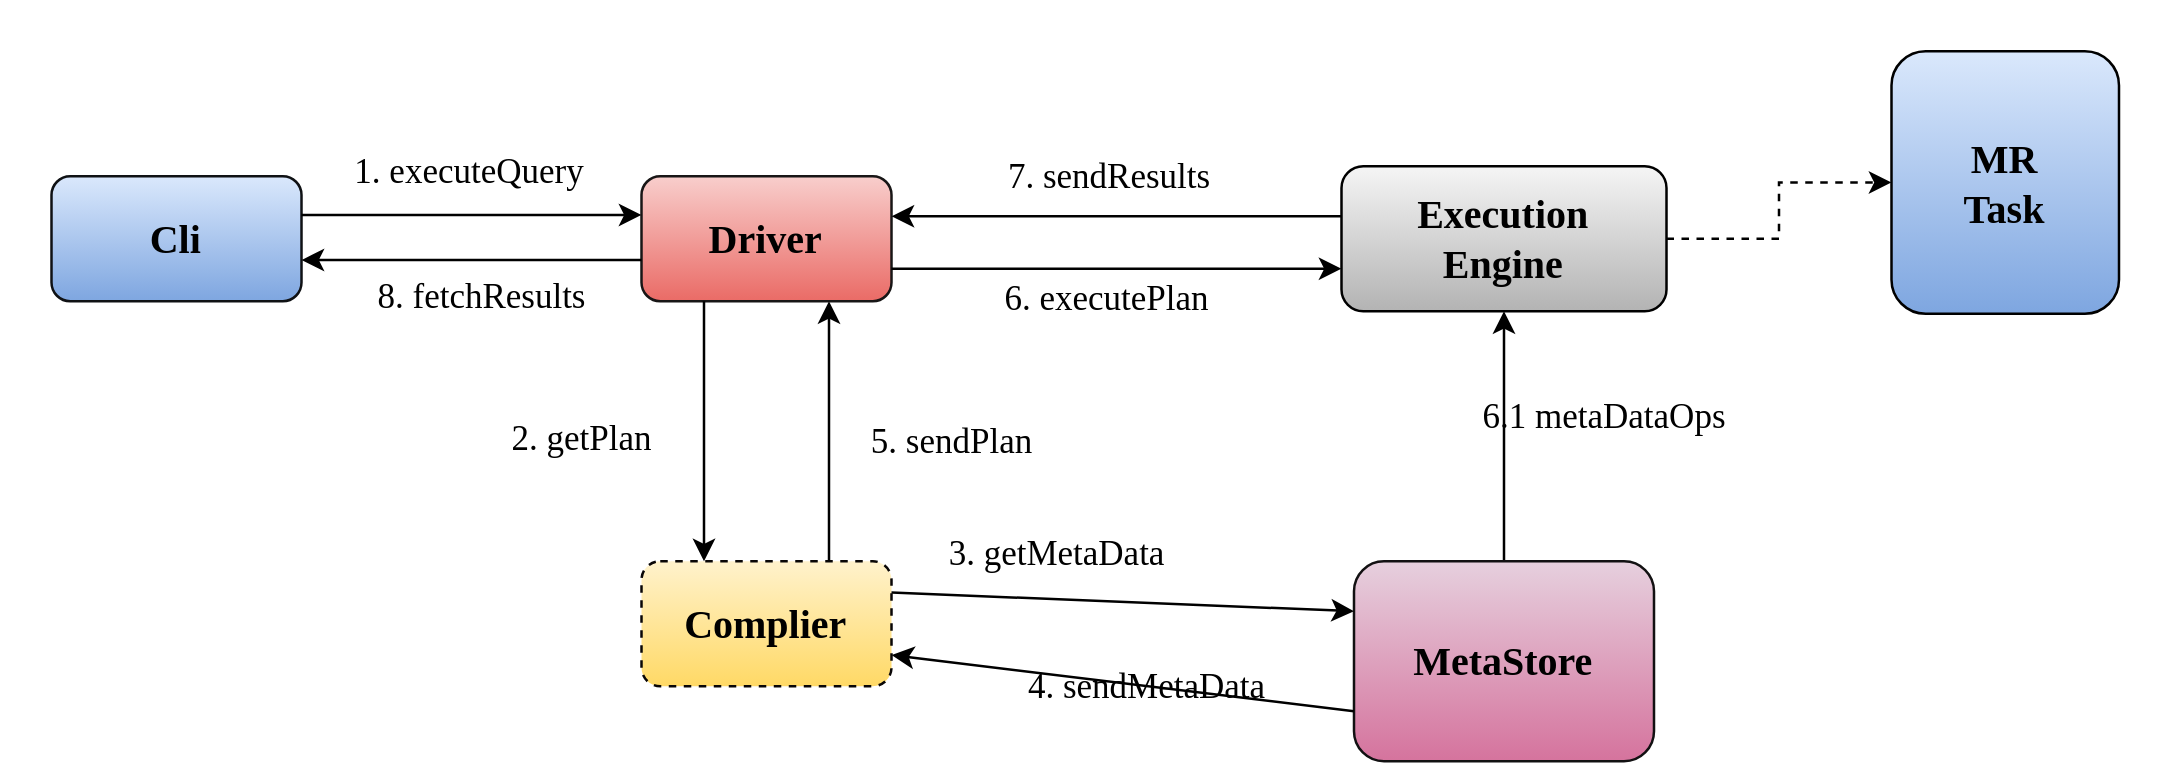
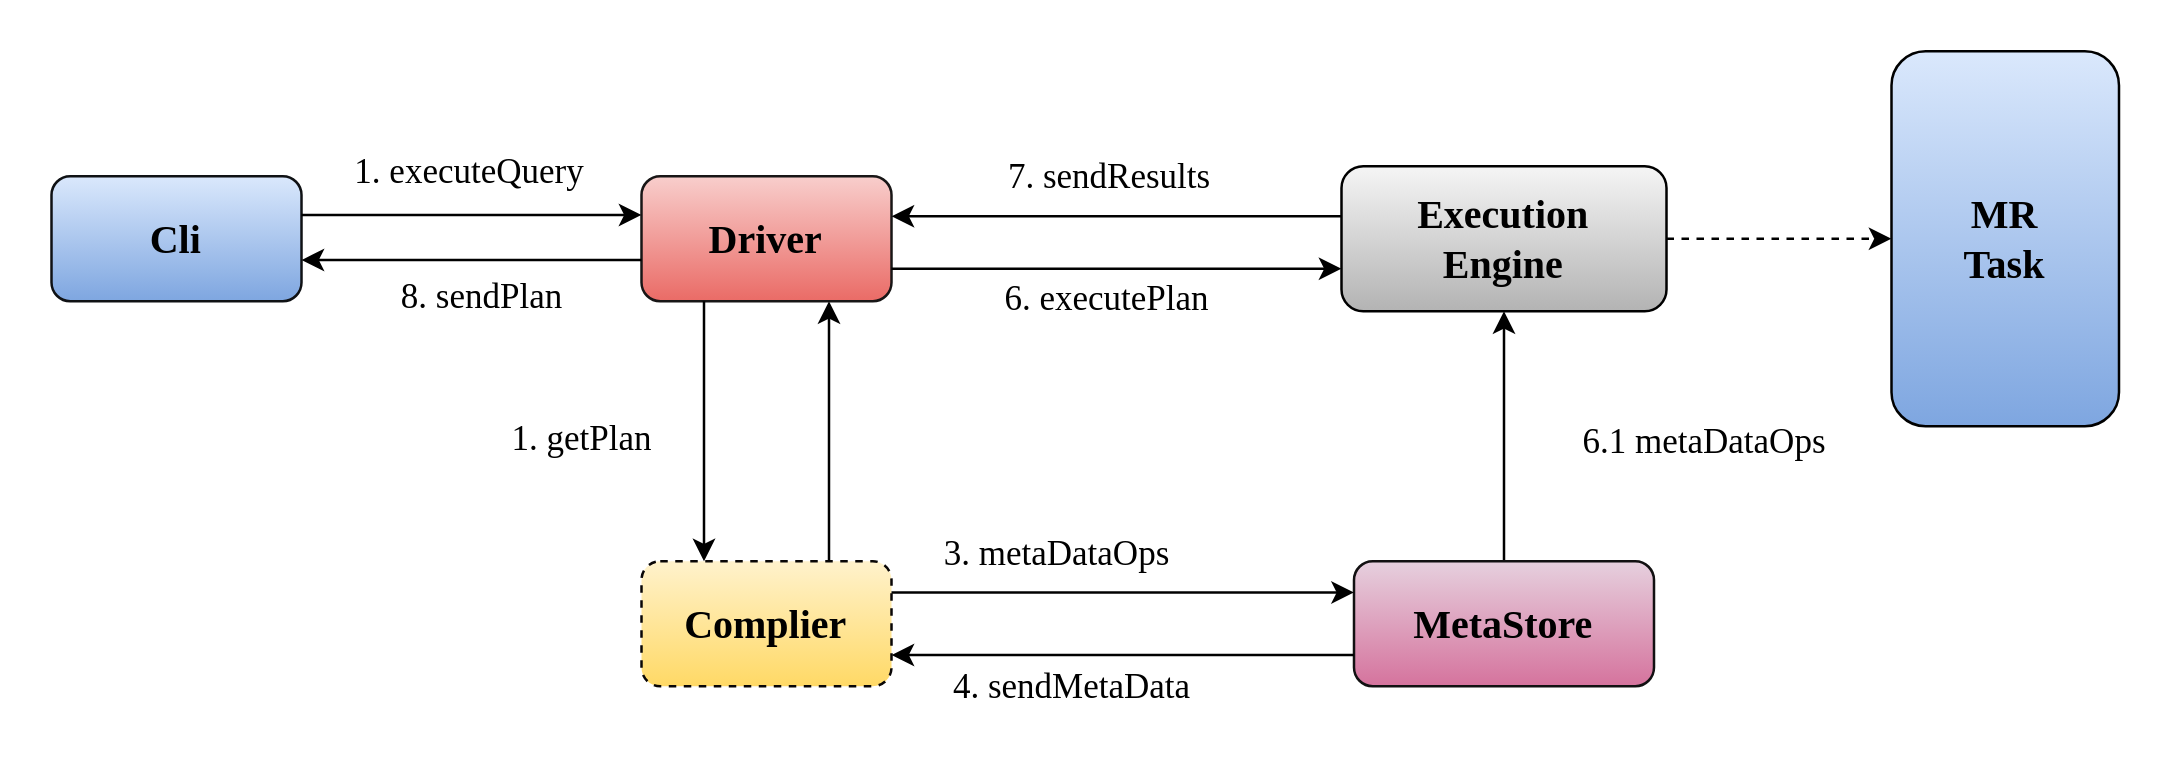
  <mxCell id="0" />
  <mxCell id="1" parent="0" />
  <mxCell id="2" value="&lt;font style=&quot;font-size: 16px;&quot; face=&quot;Verdana&quot;&gt;&lt;b&gt;Cli&lt;/b&gt;&lt;/font&gt;" style="rounded=1;whiteSpace=wrap;html=1;fillColor=#dae8fc;gradientColor=#7ea6e0;strokeColor=#0f1114;" vertex="1" parent="1"><mxGeometry x="20" y="70" width="100" height="50" as="geometry" /></mxCell>
  <mxCell id="3" value="&lt;font style=&quot;font-size: 16px;&quot; face=&quot;Verdana&quot;&gt;&lt;b&gt;Driver&lt;br&gt;&lt;/b&gt;&lt;/font&gt;" style="rounded=1;whiteSpace=wrap;html=1;fillColor=#f8cecc;gradientColor=#ea6b66;strokeColor=#181616;" vertex="1" parent="1"><mxGeometry x="256" y="70" width="100" height="50" as="geometry" /></mxCell>
  <mxCell id="4" value="&lt;font style=&quot;font-size: 16px;&quot; face=&quot;Verdana&quot;&gt;&lt;b&gt;Complier&lt;br&gt;&lt;/b&gt;&lt;/font&gt;" style="rounded=1;whiteSpace=wrap;html=1;fillColor=#fff2cc;gradientColor=#ffd966;strokeColor=#090606;dashed=1;" vertex="1" parent="1"><mxGeometry x="256" y="224" width="100" height="50" as="geometry" /></mxCell>
  <mxCell id="5" value="" style="endArrow=classic;html=1;rounded=0;exitX=0.25;exitY=1;exitDx=0;exitDy=0;entryX=0.25;entryY=0;entryDx=0;entryDy=0;" edge="1" parent="1" source="3" target="4"><mxGeometry width="50" height="50" relative="1" as="geometry"><mxPoint x="426" y="150" as="sourcePoint" /><mxPoint x="476" y="100" as="targetPoint" /></mxGeometry></mxCell>
  <mxCell id="6" value="" style="endArrow=classic;html=1;rounded=0;exitX=0.75;exitY=0;exitDx=0;exitDy=0;entryX=0.75;entryY=1;entryDx=0;entryDy=0;" edge="1" parent="1" source="4" target="3"><mxGeometry width="50" height="50" relative="1" as="geometry"><mxPoint x="426" y="150" as="sourcePoint" /><mxPoint x="476" y="100" as="targetPoint" /></mxGeometry></mxCell>
- <mxCell id="7" value="&lt;font style=&quot;font-size: 14px;&quot; face=&quot;Verdana&quot;&gt;2. getPlan&lt;/font&gt;" style="text;html=1;align=center;verticalAlign=middle;resizable=0;points=[];autosize=1;strokeColor=none;fillColor=none;" vertex="1" parent="1"><mxGeometry x="187" y="161" width="90" height="30" as="geometry" /></mxCell>
+ <mxCell id="7" value="&lt;font style=&quot;font-size: 14px;&quot; face=&quot;Verdana&quot;&gt;1. getPlan&lt;/font&gt;" style="text;html=1;align=center;verticalAlign=middle;resizable=0;points=[];autosize=1;strokeColor=none;fillColor=none;" vertex="1" parent="1"><mxGeometry x="187" y="161" width="90" height="30" as="geometry" /></mxCell>
  <mxCell id="8" style="edgeStyle=orthogonalEdgeStyle;rounded=0;orthogonalLoop=1;jettySize=auto;html=1;exitX=0.5;exitY=0;exitDx=0;exitDy=0;entryX=0.5;entryY=1;entryDx=0;entryDy=0;" edge="1" parent="1" source="9" target="20"><mxGeometry relative="1" as="geometry"><mxPoint x="536" y="146" as="targetPoint" /></mxGeometry></mxCell>
- <mxCell id="9" value="&lt;font style=&quot;font-size: 16px;&quot; face=&quot;Verdana&quot;&gt;&lt;b&gt;MetaStore&lt;br&gt;&lt;/b&gt;&lt;/font&gt;" style="rounded=1;whiteSpace=wrap;html=1;fillColor=#e6d0de;gradientColor=#d5739d;strokeColor=#121112;" vertex="1" parent="1"><mxGeometry x="541" y="224" width="120" height="80" as="geometry" /></mxCell>
+ <mxCell id="9" value="&lt;font style=&quot;font-size: 16px;&quot; face=&quot;Verdana&quot;&gt;&lt;b&gt;MetaStore&lt;br&gt;&lt;/b&gt;&lt;/font&gt;" style="rounded=1;whiteSpace=wrap;html=1;fillColor=#e6d0de;gradientColor=#d5739d;strokeColor=#121112;" vertex="1" parent="1"><mxGeometry x="541" y="224" width="120" height="50" as="geometry" /></mxCell>
  <mxCell id="10" value="" style="endArrow=classic;html=1;rounded=0;exitX=1;exitY=0.25;exitDx=0;exitDy=0;entryX=0;entryY=0.25;entryDx=0;entryDy=0;" edge="1" parent="1" source="4" target="9"><mxGeometry width="50" height="50" relative="1" as="geometry"><mxPoint x="426" y="174" as="sourcePoint" /><mxPoint x="476" y="124" as="targetPoint" /></mxGeometry></mxCell>
- <mxCell id="11" value="&lt;font face=&quot;Verdana&quot; style=&quot;font-size: 14px;&quot;&gt;3. getMetaData&lt;/font&gt;" style="text;html=1;align=center;verticalAlign=middle;resizable=0;points=[];autosize=1;strokeColor=none;fillColor=none;" vertex="1" parent="1"><mxGeometry x="357" y="207" width="130" height="30" as="geometry" /></mxCell>
+ <mxCell id="11" value="&lt;font face=&quot;Verdana&quot; style=&quot;font-size: 14px;&quot;&gt;3. metaDataOps&lt;/font&gt;" style="text;html=1;align=center;verticalAlign=middle;resizable=0;points=[];autosize=1;strokeColor=none;fillColor=none;" vertex="1" parent="1"><mxGeometry x="357" y="207" width="130" height="30" as="geometry" /></mxCell>
  <mxCell id="12" value="" style="endArrow=classic;html=1;rounded=0;exitX=0;exitY=0.75;exitDx=0;exitDy=0;entryX=1;entryY=0.75;entryDx=0;entryDy=0;" edge="1" parent="1" source="9" target="4"><mxGeometry width="50" height="50" relative="1" as="geometry"><mxPoint x="426" y="174" as="sourcePoint" /><mxPoint x="476" y="124" as="targetPoint" /></mxGeometry></mxCell>
- <mxCell id="13" value="&lt;font face=&quot;Verdana&quot; style=&quot;font-size: 14px;&quot;&gt;4. sendMetaData&lt;/font&gt;" style="text;html=1;align=center;verticalAlign=middle;resizable=0;points=[];autosize=1;strokeColor=none;fillColor=none;" vertex="1" parent="1"><mxGeometry x="388" y="260" width="140" height="30" as="geometry" /></mxCell>
- <mxCell id="14" value="&lt;font style=&quot;font-size: 14px;&quot; face=&quot;Verdana&quot;&gt;5. sendPlan&lt;/font&gt;" style="text;html=1;align=center;verticalAlign=middle;resizable=0;points=[];autosize=1;strokeColor=none;fillColor=none;" vertex="1" parent="1"><mxGeometry x="325" y="162" width="110" height="30" as="geometry" /></mxCell>
+ <mxCell id="13" value="&lt;font face=&quot;Verdana&quot; style=&quot;font-size: 14px;&quot;&gt;4. sendMetaData&lt;/font&gt;" style="text;html=1;align=center;verticalAlign=middle;resizable=0;points=[];autosize=1;strokeColor=none;fillColor=none;" vertex="1" parent="1"><mxGeometry x="358" y="260" width="140" height="30" as="geometry" /></mxCell>
  <mxCell id="15" value="&lt;font face=&quot;Verdana&quot; style=&quot;font-size: 14px;&quot;&gt;1. executeQuery&lt;/font&gt;" style="text;html=1;align=center;verticalAlign=middle;resizable=0;points=[];autosize=1;strokeColor=none;fillColor=none;" vertex="1" parent="1"><mxGeometry x="117" y="54" width="140" height="30" as="geometry" /></mxCell>
  <mxCell id="16" value="" style="endArrow=classic;html=1;rounded=0;exitX=1;exitY=0.25;exitDx=0;exitDy=0;entryX=0;entryY=0.25;entryDx=0;entryDy=0;" edge="1" parent="1"><mxGeometry width="50" height="50" relative="1" as="geometry"><mxPoint x="120" y="85.5" as="sourcePoint" /><mxPoint x="256" y="85.5" as="targetPoint" /></mxGeometry></mxCell>
- <mxCell id="17" value="&lt;font face=&quot;Verdana&quot; style=&quot;font-size: 14px;&quot;&gt;8. fetchResults&lt;/font&gt;" style="text;html=1;align=center;verticalAlign=middle;resizable=0;points=[];autosize=1;strokeColor=none;fillColor=none;" vertex="1" parent="1"><mxGeometry x="127" y="104" width="130" height="30" as="geometry" /></mxCell>
+ <mxCell id="17" value="&lt;font face=&quot;Verdana&quot; style=&quot;font-size: 14px;&quot;&gt;8. sendPlan&lt;/font&gt;" style="text;html=1;align=center;verticalAlign=middle;resizable=0;points=[];autosize=1;strokeColor=none;fillColor=none;" vertex="1" parent="1"><mxGeometry x="127" y="104" width="130" height="30" as="geometry" /></mxCell>
  <mxCell id="18" value="" style="endArrow=classic;html=1;rounded=0;exitX=0;exitY=0.75;exitDx=0;exitDy=0;entryX=1;entryY=0.75;entryDx=0;entryDy=0;" edge="1" parent="1"><mxGeometry width="50" height="50" relative="1" as="geometry"><mxPoint x="256" y="103.5" as="sourcePoint" /><mxPoint x="120" y="103.5" as="targetPoint" /></mxGeometry></mxCell>
  <mxCell id="19" style="edgeStyle=orthogonalEdgeStyle;rounded=0;orthogonalLoop=1;jettySize=auto;html=1;exitX=1;exitY=0.5;exitDx=0;exitDy=0;dashed=1;" edge="1" parent="1" source="20" target="26"><mxGeometry relative="1" as="geometry" /></mxCell>
  <mxCell id="20" value="&lt;font style=&quot;font-size: 16px;&quot; face=&quot;Verdana&quot;&gt;&lt;b&gt;Execution&lt;br&gt;Engine&lt;br&gt;&lt;/b&gt;&lt;/font&gt;" style="rounded=1;whiteSpace=wrap;html=1;fillColor=#f5f5f5;gradientColor=#b3b3b3;strokeColor=#000000;" vertex="1" parent="1"><mxGeometry x="536" y="66" width="130" height="58" as="geometry" /></mxCell>
  <mxCell id="21" value="&lt;font face=&quot;Verdana&quot; style=&quot;font-size: 14px;&quot;&gt;6. executePlan&lt;/font&gt;" style="text;html=1;align=center;verticalAlign=middle;resizable=0;points=[];autosize=1;strokeColor=none;fillColor=none;" vertex="1" parent="1"><mxGeometry x="377" y="105" width="130" height="30" as="geometry" /></mxCell>
  <mxCell id="22" value="&lt;font style=&quot;font-size: 14px;&quot; face=&quot;Verdana&quot;&gt;7. sendResults&lt;/font&gt;" style="text;html=1;align=center;verticalAlign=middle;resizable=0;points=[];autosize=1;strokeColor=none;fillColor=none;" vertex="1" parent="1"><mxGeometry x="378" y="56" width="130" height="30" as="geometry" /></mxCell>
- <mxCell id="23" value="&lt;font face=&quot;Verdana&quot; style=&quot;font-size: 14px;&quot;&gt;6.1 metaDataOps&lt;/font&gt;" style="text;html=1;align=center;verticalAlign=middle;resizable=0;points=[];autosize=1;strokeColor=none;fillColor=none;" vertex="1" parent="1"><mxGeometry x="566" y="152" width="150" height="30" as="geometry" /></mxCell>
+ <mxCell id="23" value="&lt;font face=&quot;Verdana&quot; style=&quot;font-size: 14px;&quot;&gt;6.1 metaDataOps&lt;/font&gt;" style="text;html=1;align=center;verticalAlign=middle;resizable=0;points=[];autosize=1;strokeColor=none;fillColor=none;" vertex="1" parent="1"><mxGeometry x="606" y="162" width="150" height="30" as="geometry" /></mxCell>
  <mxCell id="24" value="" style="endArrow=none;html=1;rounded=0;startArrow=classic;startFill=1;endFill=0;" edge="1" parent="1"><mxGeometry width="50" height="50" relative="1" as="geometry"><mxPoint x="536" y="107" as="sourcePoint" /><mxPoint x="356" y="107" as="targetPoint" /></mxGeometry></mxCell>
  <mxCell id="25" value="" style="endArrow=classic;html=1;rounded=0;" edge="1" parent="1"><mxGeometry width="50" height="50" relative="1" as="geometry"><mxPoint x="536" y="86" as="sourcePoint" /><mxPoint x="356" y="86" as="targetPoint" /></mxGeometry></mxCell>
- <mxCell id="26" value="&lt;font style=&quot;font-size: 16px;&quot; face=&quot;Verdana&quot;&gt;&lt;b&gt;MR &lt;br&gt;Task&lt;br&gt;&lt;/b&gt;&lt;/font&gt;" style="rounded=1;whiteSpace=wrap;html=1;fillColor=#dae8fc;gradientColor=#7ea6e0;strokeColor=#000000;" vertex="1" parent="1"><mxGeometry x="756" y="20" width="91" height="105" as="geometry" /></mxCell>
+ <mxCell id="26" value="&lt;font style=&quot;font-size: 16px;&quot; face=&quot;Verdana&quot;&gt;&lt;b&gt;MR &lt;br&gt;Task&lt;br&gt;&lt;/b&gt;&lt;/font&gt;" style="rounded=1;whiteSpace=wrap;html=1;fillColor=#dae8fc;gradientColor=#7ea6e0;strokeColor=#000000;" vertex="1" parent="1"><mxGeometry x="756" y="20" width="91" height="150" as="geometry" /></mxCell>
